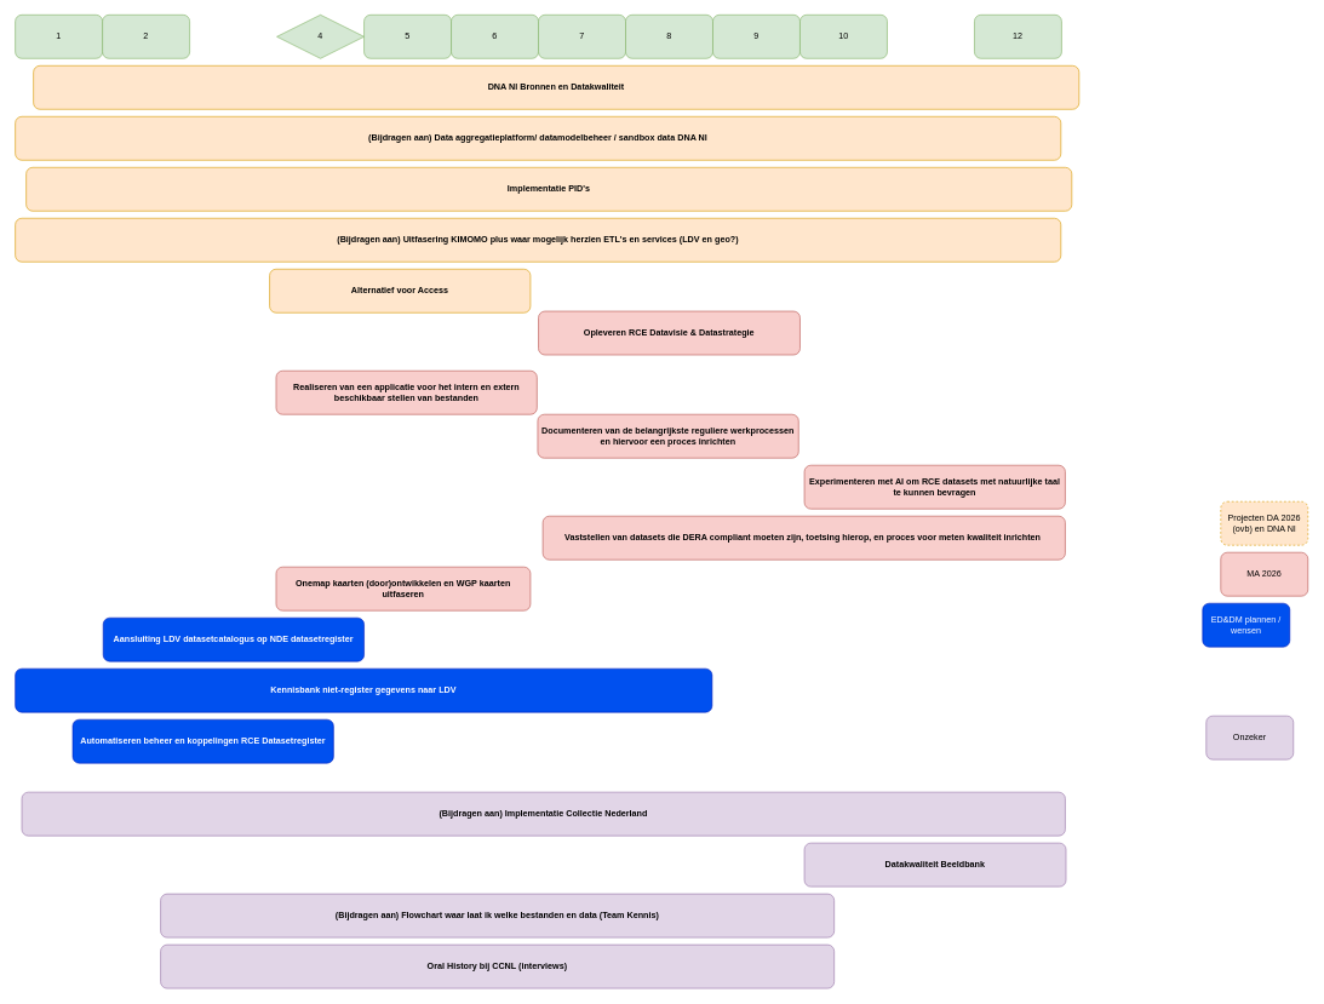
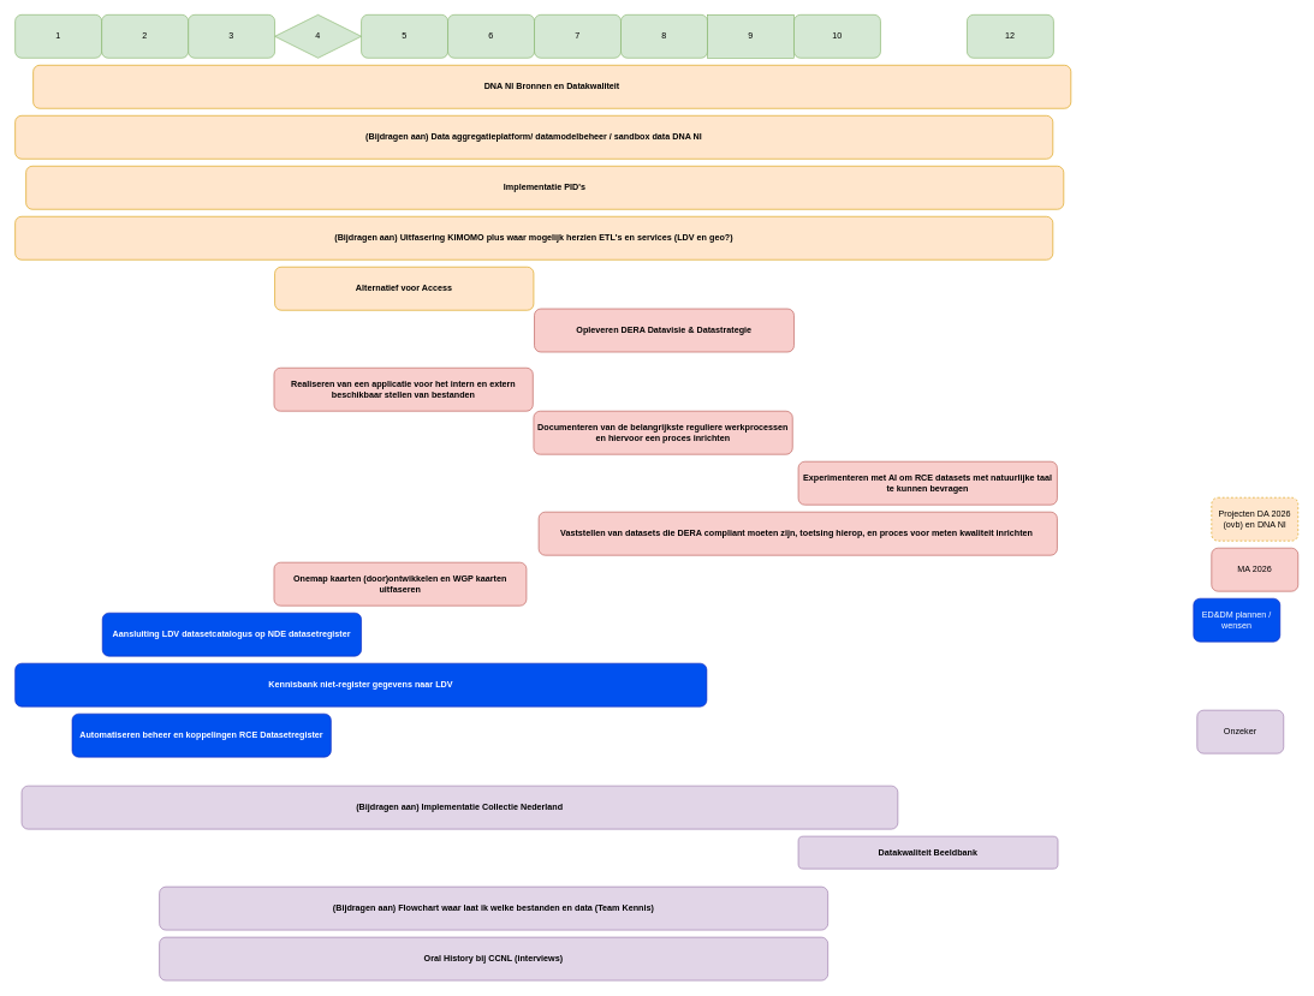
  <mxCell id="0" />
  <mxCell id="1" parent="0" />
  <mxCell id="2" value="1" style="rounded=1;whiteSpace=wrap;html=1;fillColor=#d5e8d4;strokeColor=#82b366;" parent="1" vertex="1"><mxGeometry x="20" y="20" width="120" height="60" as="geometry" /></mxCell>
  <mxCell id="3" value="4" style="rhombus;whiteSpace=wrap;html=1;fillColor=#d5e8d4;strokeColor=#82b366;" parent="1" vertex="1"><mxGeometry x="380" y="20" width="120" height="60" as="geometry" /></mxCell>
+ <mxCell id="4" value="3" style="rounded=1;whiteSpace=wrap;html=1;fillColor=#d5e8d4;strokeColor=#82b366;" parent="1" vertex="1"><mxGeometry x="260" y="20" width="120" height="60" as="geometry" /></mxCell>
  <mxCell id="5" value="2" style="rounded=1;whiteSpace=wrap;html=1;fillColor=#d5e8d4;strokeColor=#82b366;" parent="1" vertex="1"><mxGeometry x="140" y="20" width="120" height="60" as="geometry" /></mxCell>
  <mxCell id="6" value="5" style="rounded=1;whiteSpace=wrap;html=1;fillColor=#d5e8d4;strokeColor=#82b366;" parent="1" vertex="1"><mxGeometry x="500" y="20" width="120" height="60" as="geometry" /></mxCell>
  <mxCell id="7" value="6" style="rounded=1;whiteSpace=wrap;html=1;fillColor=#d5e8d4;strokeColor=#82b366;" parent="1" vertex="1"><mxGeometry x="620" y="20" width="120" height="60" as="geometry" /></mxCell>
  <mxCell id="8" value="7" style="rounded=1;whiteSpace=wrap;html=1;fillColor=#d5e8d4;strokeColor=#82b366;" parent="1" vertex="1"><mxGeometry x="740" y="20" width="120" height="60" as="geometry" /></mxCell>
- <mxCell id="9" value="9" style="rounded=1;whiteSpace=wrap;html=1;fillColor=#d5e8d4;strokeColor=#82b366;" parent="1" vertex="1"><mxGeometry x="980" y="20" width="120" height="60" as="geometry" /></mxCell>
+ <mxCell id="9" value="9" style="whiteSpace=wrap;html=1;fillColor=#d5e8d4;strokeColor=#82b366;rounded=0;" parent="1" vertex="1"><mxGeometry x="980" y="20" width="120" height="60" as="geometry" /></mxCell>
  <mxCell id="10" value="8" style="rounded=1;whiteSpace=wrap;html=1;fillColor=#d5e8d4;strokeColor=#82b366;" parent="1" vertex="1"><mxGeometry x="860" y="20" width="120" height="60" as="geometry" /></mxCell>
  <mxCell id="11" value="10" style="rounded=1;whiteSpace=wrap;html=1;fillColor=#d5e8d4;strokeColor=#82b366;" parent="1" vertex="1"><mxGeometry x="1100" y="20" width="120" height="60" as="geometry" /></mxCell>
  <mxCell id="12" value="12" style="rounded=1;whiteSpace=wrap;html=1;fillColor=#d5e8d4;strokeColor=#82b366;" parent="1" vertex="1"><mxGeometry x="1340" y="20" width="120" height="60" as="geometry" /></mxCell>
  <mxCell id="13" value="&lt;b&gt;DNA Nl Bronnen en Datakwaliteit&lt;/b&gt;" style="rounded=1;whiteSpace=wrap;html=1;fillColor=#ffe6cc;strokeColor=#d79b00;" parent="1" vertex="1"><mxGeometry x="45" y="90" width="1439" height="60" as="geometry" /></mxCell>
  <mxCell id="14" value="&lt;b&gt;Implementatie PID's&lt;/b&gt;" style="rounded=1;whiteSpace=wrap;html=1;fillColor=#ffe6cc;strokeColor=#d79b00;" parent="1" vertex="1"><mxGeometry x="35" y="230" width="1439" height="60" as="geometry" /></mxCell>
- <mxCell id="15" value="&lt;b&gt;Opleveren RCE Datavisie &amp;amp; Datastrategie&lt;/b&gt;" style="rounded=1;whiteSpace=wrap;html=1;fillColor=#f8cecc;strokeColor=#b85450;" parent="1" vertex="1"><mxGeometry x="740" y="428" width="360" height="60" as="geometry" /></mxCell>
+ <mxCell id="15" value="&lt;b&gt;Opleveren DERA Datavisie &amp;amp; Datastrategie&lt;/b&gt;" style="rounded=1;whiteSpace=wrap;html=1;fillColor=#f8cecc;strokeColor=#b85450;" parent="1" vertex="1"><mxGeometry x="740" y="428" width="360" height="60" as="geometry" /></mxCell>
  <mxCell id="16" value="&lt;b&gt;(Bijdragen aan) Uitfasering KIMOMO plus waar mogelijk herzien ETL's en services (LDV en geo?)&lt;/b&gt;" style="rounded=1;whiteSpace=wrap;html=1;fillColor=#ffe6cc;strokeColor=#d79b00;" parent="1" vertex="1"><mxGeometry x="20" y="300" width="1439" height="60" as="geometry" /></mxCell>
- <mxCell id="17" value="Alternatief voor Access" style="rounded=1;whiteSpace=wrap;html=1;fillColor=#ffe6cc;strokeColor=#d79b00;fontStyle=1" parent="1" vertex="1"><mxGeometry x="370" y="370" width="359" height="60" as="geometry" /></mxCell>
- <mxCell id="18" value="&lt;b&gt;(Bijdragen aan) Implementatie Collectie Nederland&lt;/b&gt;" style="rounded=1;whiteSpace=wrap;html=1;fillColor=#e1d5e7;strokeColor=#9673a6;" vertex="1" parent="1"><mxGeometry x="29" y="1090" width="1436" height="60" as="geometry" /></mxCell>
+ <mxCell id="17" value="Alternatief voor Access" style="rounded=1;whiteSpace=wrap;html=1;fillColor=#ffe6cc;strokeColor=#d79b00;fontStyle=1" parent="1" vertex="1"><mxGeometry x="380" y="370" width="359" height="60" as="geometry" /></mxCell>
+ <mxCell id="18" value="&lt;b&gt;(Bijdragen aan) Implementatie Collectie Nederland&lt;/b&gt;" style="rounded=1;whiteSpace=wrap;html=1;fillColor=#e1d5e7;strokeColor=#9673a6;" vertex="1" parent="1"><mxGeometry x="29" y="1090" width="1215" height="60" as="geometry" /></mxCell>
  <mxCell id="19" value="Onzeker" style="rounded=1;whiteSpace=wrap;html=1;fillColor=#e1d5e7;strokeColor=#9673a6;" vertex="1" parent="1"><mxGeometry x="1659" y="985" width="120" height="60" as="geometry" /></mxCell>
  <mxCell id="20" value="&lt;b&gt;(Bijdragen aan) Data aggregatieplatform/ datamodelbeheer / sandbox data DNA Nl&lt;/b&gt;" style="rounded=1;whiteSpace=wrap;html=1;fillColor=#ffe6cc;strokeColor=#d79b00;" vertex="1" parent="1"><mxGeometry x="20" y="160" width="1439" height="60" as="geometry" /></mxCell>
- <mxCell id="21" value="&lt;b&gt;Datakwaliteit Beeldbank&lt;/b&gt;" style="rounded=1;whiteSpace=wrap;html=1;fillColor=#e1d5e7;strokeColor=#9673a6;" vertex="1" parent="1"><mxGeometry x="1106" y="1160" width="360" height="60" as="geometry" /></mxCell>
+ <mxCell id="21" value="&lt;b&gt;Datakwaliteit Beeldbank&lt;/b&gt;" style="rounded=1;whiteSpace=wrap;html=1;fillColor=#e1d5e7;strokeColor=#9673a6;" vertex="1" parent="1"><mxGeometry x="1106" y="1160" width="360" height="45" as="geometry" /></mxCell>
  <mxCell id="22" value="Projecten DA 2026 (ovb) en DNA Nl" style="rounded=1;whiteSpace=wrap;html=1;fillColor=#ffe6cc;strokeColor=#d79b00;dashed=1;" vertex="1" parent="1"><mxGeometry x="1679" y="690" width="120" height="60" as="geometry" /></mxCell>
  <mxCell id="23" value="MA 2026" style="rounded=1;whiteSpace=wrap;html=1;fillColor=#f8cecc;strokeColor=#b85450;" vertex="1" parent="1"><mxGeometry x="1679" y="760" width="120" height="60" as="geometry" /></mxCell>
  <mxCell id="24" value="&lt;b&gt;Kennisbank niet-register gegevens naar LDV&lt;/b&gt;" style="rounded=1;whiteSpace=wrap;html=1;fillColor=#0050ef;strokeColor=#001DBC;fontColor=#ffffff;" vertex="1" parent="1"><mxGeometry x="20" y="920" width="959" height="60" as="geometry" /></mxCell>
  <mxCell id="25" value="&lt;b&gt;Realiseren van een applicatie voor het intern en extern beschikbaar stellen van bestanden&lt;/b&gt;" style="rounded=1;whiteSpace=wrap;html=1;fillColor=#f8cecc;strokeColor=#b85450;" vertex="1" parent="1"><mxGeometry x="379" y="510" width="359" height="60" as="geometry" /></mxCell>
  <mxCell id="26" value="&lt;b&gt;Documenteren van de belangrijkste reguliere werkprocessen en hiervoor een proces inrichten&lt;/b&gt;" style="rounded=1;whiteSpace=wrap;html=1;fillColor=#f8cecc;strokeColor=#b85450;" vertex="1" parent="1"><mxGeometry x="739" y="570" width="359" height="60" as="geometry" /></mxCell>
  <mxCell id="27" value="&lt;b&gt;Experimenteren met AI om RCE datasets met natuurlijke taal te kunnen bevragen&lt;/b&gt;" style="rounded=1;whiteSpace=wrap;html=1;fillColor=#f8cecc;strokeColor=#b85450;" vertex="1" parent="1"><mxGeometry x="1106" y="640" width="359" height="60" as="geometry" /></mxCell>
  <mxCell id="28" value="&lt;b&gt;Vaststellen van datasets die DERA compliant moeten zijn, toetsing hierop, en proces voor meten kwaliteit inrichten&amp;nbsp;&lt;/b&gt;" style="rounded=1;whiteSpace=wrap;html=1;fillColor=#f8cecc;strokeColor=#b85450;" vertex="1" parent="1"><mxGeometry x="746" y="710" width="719" height="60" as="geometry" /></mxCell>
  <mxCell id="29" value="&lt;b&gt;Onemap kaarten (door)ontwikkelen en WGP kaarten uitfaseren&lt;/b&gt;" style="rounded=1;whiteSpace=wrap;html=1;fillColor=#f8cecc;strokeColor=#b85450;" vertex="1" parent="1"><mxGeometry x="379" y="780" width="350" height="60" as="geometry" /></mxCell>
  <mxCell id="30" value="&lt;b&gt;Aansluiting LDV datasetcatalogus op NDE datasetregister&lt;/b&gt;" style="rounded=1;whiteSpace=wrap;html=1;fillColor=#0050ef;strokeColor=#001DBC;fontColor=#ffffff;" vertex="1" parent="1"><mxGeometry x="141" y="850" width="359" height="60" as="geometry" /></mxCell>
  <mxCell id="31" value="ED&amp;amp;DM plannen / wensen" style="rounded=1;whiteSpace=wrap;html=1;fillColor=#0050ef;strokeColor=#001DBC;fontColor=#ffffff;" vertex="1" parent="1"><mxGeometry x="1654" y="830" width="120" height="60" as="geometry" /></mxCell>
  <mxCell id="32" value="&lt;b&gt;Automatiseren beheer en koppelingen RCE Datasetregister&lt;/b&gt;" style="rounded=1;whiteSpace=wrap;html=1;fillColor=#0050ef;strokeColor=#001DBC;fontColor=#ffffff;" vertex="1" parent="1"><mxGeometry x="99" y="990" width="359" height="60" as="geometry" /></mxCell>
  <mxCell id="33" value="&lt;b&gt;(Bijdragen aan) Flowchart waar laat ik welke bestanden en data (Team Kennis)&lt;/b&gt;" style="rounded=1;whiteSpace=wrap;html=1;fillColor=#e1d5e7;strokeColor=#9673a6;" vertex="1" parent="1"><mxGeometry x="220" y="1230" width="927" height="60" as="geometry" /></mxCell>
  <mxCell id="34" value="&lt;b&gt;Oral History bij CCNL (interviews)&lt;/b&gt;" style="rounded=1;whiteSpace=wrap;html=1;fillColor=#e1d5e7;strokeColor=#9673a6;" vertex="1" parent="1"><mxGeometry x="220" y="1300" width="927" height="60" as="geometry" /></mxCell>
